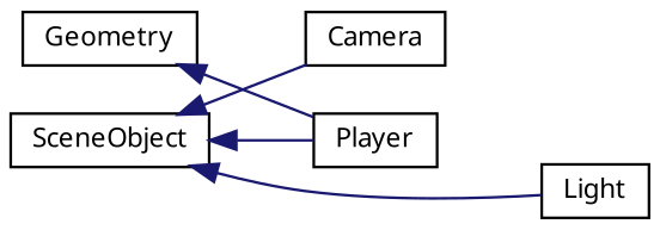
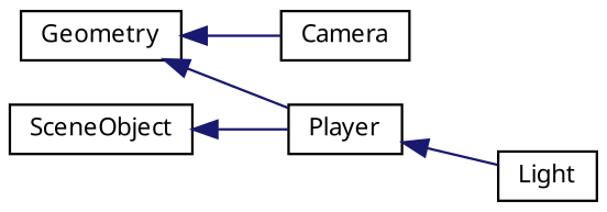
  digraph {
    fontname="Noto Sans"
    rankdir=LR
    node [color=black fillcolor=white fontname="Noto Sans" fontsize=10 shape=record style=filled]
    edge [color=midnightblue dir=back fontname="Noto Sans" fontsize=10 labelfontname=Helvetica labelfontsize=10 style=solid]
    n1 [height=0.2 label=SceneObject width=0.4]
    n2 [height=0.2 label=Camera width=0.4]
    n3 [height=0.2 label=Light width=0.4]
    n4 [height=0.2 label=Player width=0.4]
    n5 [height=0.2 label=Geometry width=0.4]
-   n1 -> n2
-   n1 -> n3
+   n5 -> n2
+   n4 -> n3
    n1 -> n4
    n5 -> n4
  }
